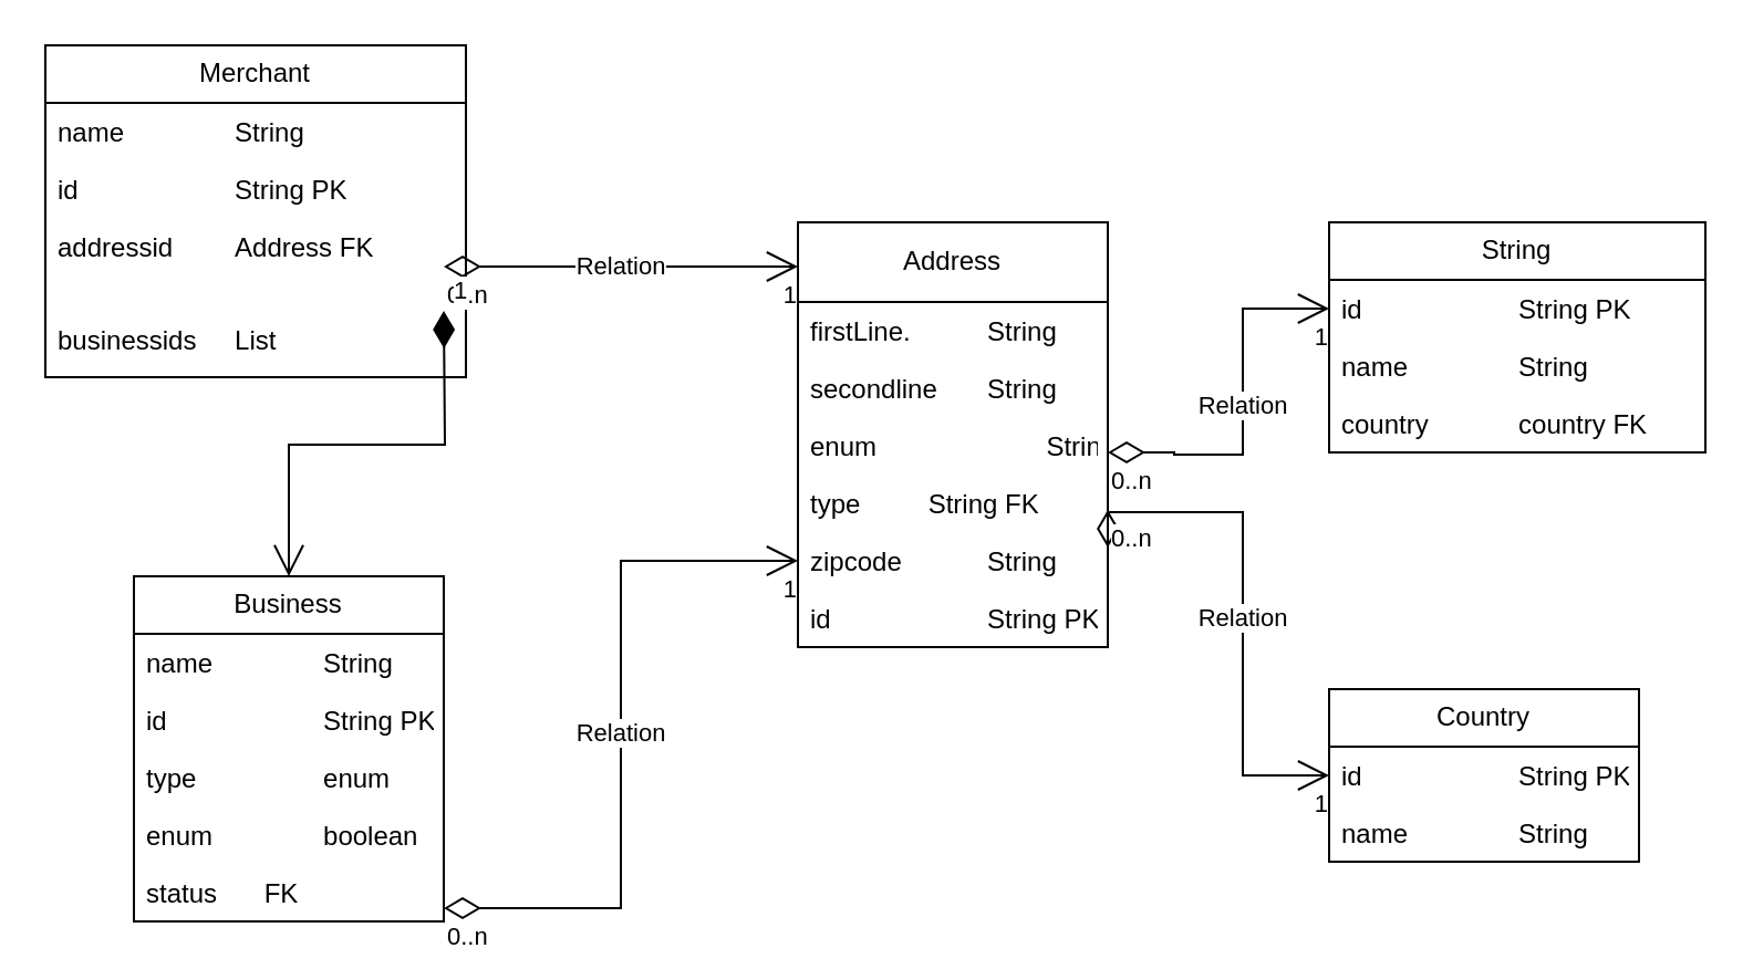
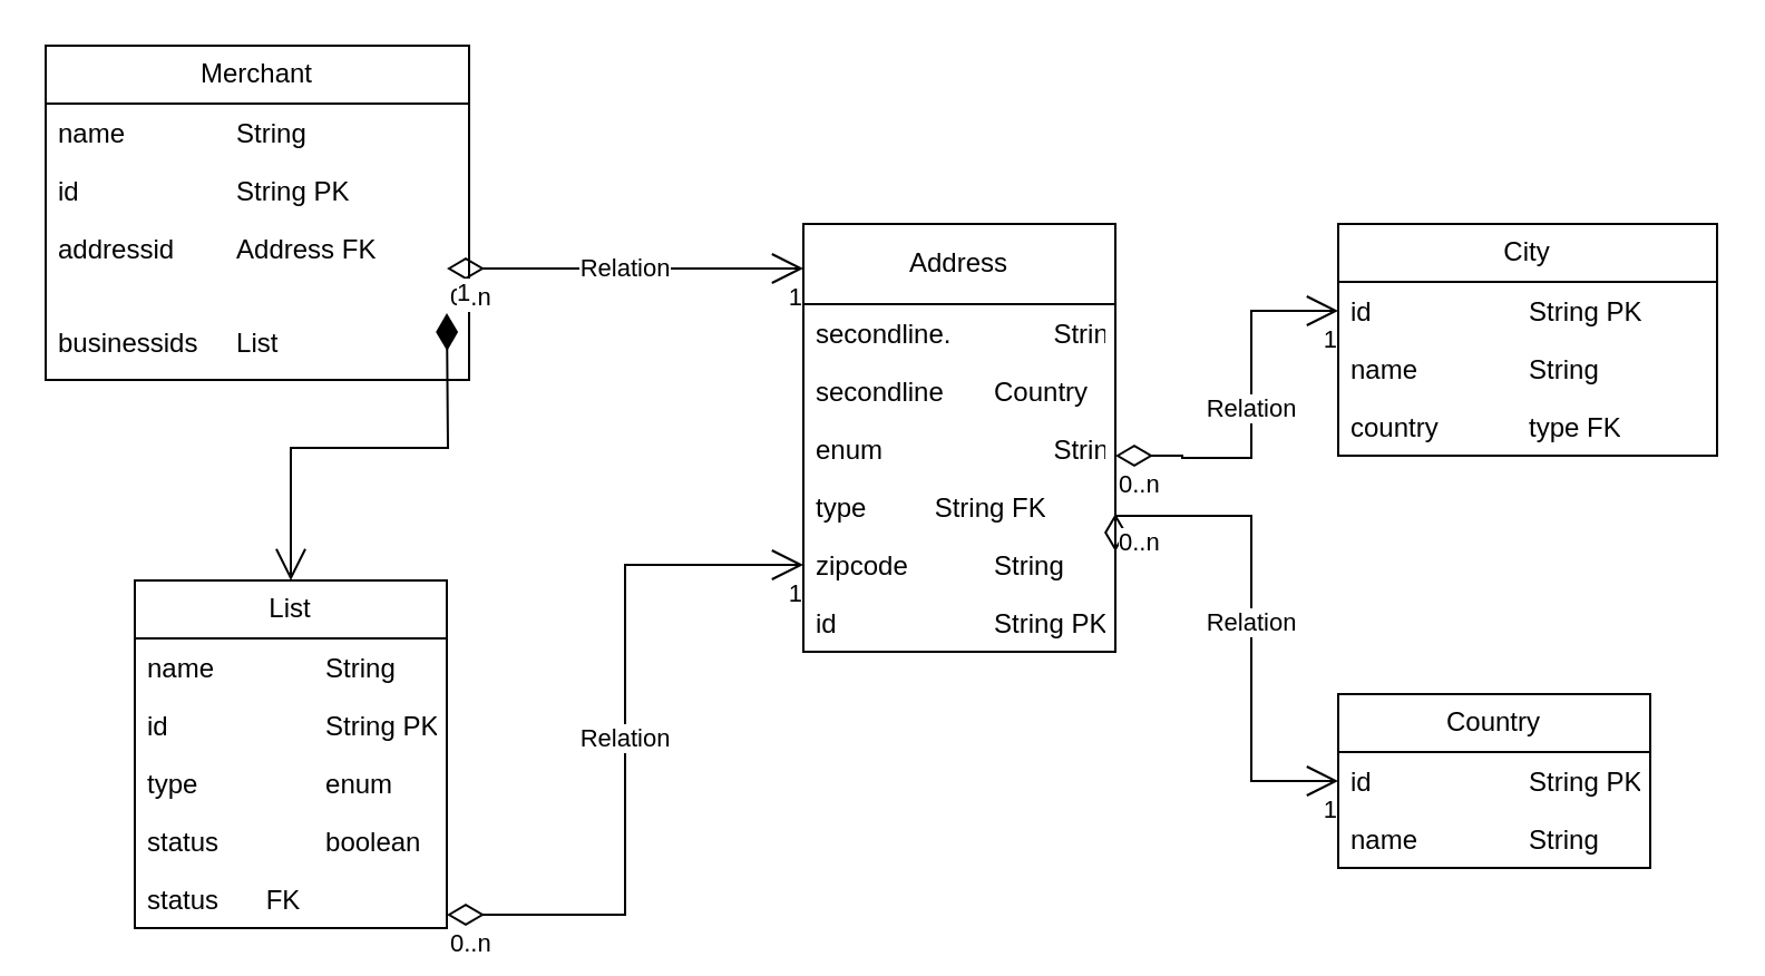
  <mxCell id="0" />
  <mxCell id="1" parent="0" />
  <mxCell id="2" value="Merchant" style="swimlane;fontStyle=0;childLayout=stackLayout;horizontal=1;startSize=26;fillColor=none;horizontalStack=0;resizeParent=1;resizeParentMax=0;resizeLast=0;collapsible=1;marginBottom=0;whiteSpace=wrap;html=1;" vertex="1" parent="1"><mxGeometry x="20" y="20" width="190" height="150" as="geometry"><mxRectangle x="100" y="190" width="90" height="30" as="alternateBounds" /></mxGeometry></mxCell>
  <mxCell id="3" value="name&lt;span style=&quot;white-space: pre;&quot;&gt;&#09;&lt;span style=&quot;white-space: pre;&quot;&gt;&#09;String&lt;/span&gt;&lt;/span&gt;" style="text;strokeColor=none;fillColor=none;align=left;verticalAlign=top;spacingLeft=4;spacingRight=4;overflow=hidden;rotatable=0;points=[[0,0.5],[1,0.5]];portConstraint=eastwest;whiteSpace=wrap;html=1;" vertex="1" parent="2"><mxGeometry y="26" width="190" height="26" as="geometry" /></mxCell>
  <mxCell id="4" value="id&lt;span style=&quot;white-space: pre;&quot;&gt;&#09;&lt;span style=&quot;white-space: pre;&quot;&gt;&#09;&lt;span style=&quot;white-space: pre;&quot;&gt;&#09;String PK&lt;/span&gt;&lt;/span&gt;&lt;/span&gt;" style="text;strokeColor=none;fillColor=none;align=left;verticalAlign=top;spacingLeft=4;spacingRight=4;overflow=hidden;rotatable=0;points=[[0,0.5],[1,0.5]];portConstraint=eastwest;whiteSpace=wrap;html=1;" vertex="1" parent="2"><mxGeometry y="52" width="190" height="26" as="geometry" /></mxCell>
  <mxCell id="5" value="addressid&lt;span style=&quot;white-space: pre;&quot;&gt;&#09;&lt;span style=&quot;white-space: pre;&quot;&gt;Address FK&lt;/span&gt;&lt;/span&gt;" style="text;strokeColor=none;fillColor=none;align=left;verticalAlign=top;spacingLeft=4;spacingRight=4;overflow=hidden;rotatable=0;points=[[0,0.5],[1,0.5]];portConstraint=eastwest;whiteSpace=wrap;html=1;" vertex="1" parent="2"><mxGeometry y="78" width="190" height="42" as="geometry" /></mxCell>
  <mxCell id="6" value="businessids&lt;span style=&quot;white-space: pre;&quot;&gt;&#09;&lt;span style=&quot;white-space: pre;&quot;&gt;List&lt;/span&gt;&lt;/span&gt;" style="text;strokeColor=none;fillColor=none;align=left;verticalAlign=top;spacingLeft=4;spacingRight=4;overflow=hidden;rotatable=0;points=[[0,0.5],[1,0.5]];portConstraint=eastwest;whiteSpace=wrap;html=1;" vertex="1" parent="2"><mxGeometry y="120" width="190" height="30" as="geometry" /></mxCell>
  <mxCell id="7" value="Address" style="swimlane;fontStyle=0;childLayout=stackLayout;horizontal=1;startSize=36;fillColor=none;horizontalStack=0;resizeParent=1;resizeParentMax=0;resizeLast=0;collapsible=1;marginBottom=0;whiteSpace=wrap;html=1;" vertex="1" parent="1"><mxGeometry x="360" y="100" width="140" height="192" as="geometry"><mxRectangle x="400" y="270" width="80" height="30" as="alternateBounds" /></mxGeometry></mxCell>
- <mxCell id="8" value="firstLine.&amp;nbsp;&lt;span style=&quot;white-space: pre;&quot;&gt;&#09;&lt;span style=&quot;white-space: pre;&quot;&gt;&#09;String&lt;/span&gt;&lt;/span&gt;" style="text;strokeColor=none;fillColor=none;align=left;verticalAlign=top;spacingLeft=4;spacingRight=4;overflow=hidden;rotatable=0;points=[[0,0.5],[1,0.5]];portConstraint=eastwest;whiteSpace=wrap;html=1;" vertex="1" parent="7"><mxGeometry y="36" width="140" height="26" as="geometry" /></mxCell>
- <mxCell id="9" value="secondline&lt;span style=&quot;white-space: pre;&quot;&gt;&#09;String&lt;/span&gt;" style="text;strokeColor=none;fillColor=none;align=left;verticalAlign=top;spacingLeft=4;spacingRight=4;overflow=hidden;rotatable=0;points=[[0,0.5],[1,0.5]];portConstraint=eastwest;whiteSpace=wrap;html=1;" vertex="1" parent="7"><mxGeometry y="62" width="140" height="26" as="geometry" /></mxCell>
+ <mxCell id="8" value="secondline.&amp;nbsp;&lt;span style=&quot;white-space: pre;&quot;&gt;&#09;&lt;span style=&quot;white-space: pre;&quot;&gt;&#09;String&lt;/span&gt;&lt;/span&gt;" style="text;strokeColor=none;fillColor=none;align=left;verticalAlign=top;spacingLeft=4;spacingRight=4;overflow=hidden;rotatable=0;points=[[0,0.5],[1,0.5]];portConstraint=eastwest;whiteSpace=wrap;html=1;" vertex="1" parent="7"><mxGeometry y="36" width="140" height="26" as="geometry" /></mxCell>
+ <mxCell id="9" value="secondline&lt;span style=&quot;white-space: pre;&quot;&gt;&#09;Country&lt;/span&gt;" style="text;strokeColor=none;fillColor=none;align=left;verticalAlign=top;spacingLeft=4;spacingRight=4;overflow=hidden;rotatable=0;points=[[0,0.5],[1,0.5]];portConstraint=eastwest;whiteSpace=wrap;html=1;" vertex="1" parent="7"><mxGeometry y="62" width="140" height="26" as="geometry" /></mxCell>
  <mxCell id="10" value="enum&lt;span style=&quot;white-space: pre;&quot;&gt;&#09;&lt;span style=&quot;white-space: pre;&quot;&gt;&#09;&lt;span style=&quot;white-space: pre;&quot;&gt;&#09;String FK&lt;/span&gt;&lt;/span&gt;&lt;/span&gt;" style="text;strokeColor=none;fillColor=none;align=left;verticalAlign=top;spacingLeft=4;spacingRight=4;overflow=hidden;rotatable=0;points=[[0,0.5],[1,0.5]];portConstraint=eastwest;whiteSpace=wrap;html=1;" vertex="1" parent="7"><mxGeometry y="88" width="140" height="26" as="geometry" /></mxCell>
  <mxCell id="11" value="type&lt;span style=&quot;white-space: pre;&quot;&gt;&#09;&lt;span style=&quot;white-space: pre;&quot;&gt;&#09;String FK&lt;/span&gt;&lt;/span&gt;" style="text;strokeColor=none;fillColor=none;align=left;verticalAlign=top;spacingLeft=4;spacingRight=4;overflow=hidden;rotatable=0;points=[[0,0.5],[1,0.5]];portConstraint=eastwest;whiteSpace=wrap;html=1;" vertex="1" parent="7"><mxGeometry y="114" width="140" height="26" as="geometry" /></mxCell>
  <mxCell id="12" value="zipcode&lt;span style=&quot;white-space: pre;&quot;&gt;&#09;&lt;span style=&quot;white-space: pre;&quot;&gt;&#09;String&lt;/span&gt;&lt;/span&gt;" style="text;strokeColor=none;fillColor=none;align=left;verticalAlign=top;spacingLeft=4;spacingRight=4;overflow=hidden;rotatable=0;points=[[0,0.5],[1,0.5]];portConstraint=eastwest;whiteSpace=wrap;html=1;" vertex="1" parent="7"><mxGeometry y="140" width="140" height="26" as="geometry" /></mxCell>
  <mxCell id="13" value="id&lt;span style=&quot;white-space: pre;&quot;&gt;&#09;&lt;span style=&quot;white-space: pre;&quot;&gt;&#09;&lt;span style=&quot;white-space: pre;&quot;&gt;&#09;String PK&lt;/span&gt;&lt;/span&gt;&lt;/span&gt;" style="text;strokeColor=none;fillColor=none;align=left;verticalAlign=top;spacingLeft=4;spacingRight=4;overflow=hidden;rotatable=0;points=[[0,0.5],[1,0.5]];portConstraint=eastwest;whiteSpace=wrap;html=1;" vertex="1" parent="7"><mxGeometry y="166" width="140" height="26" as="geometry" /></mxCell>
  <mxCell id="14" value="Relation" style="endArrow=open;html=1;endSize=12;startArrow=diamondThin;startSize=14;startFill=0;edgeStyle=orthogonalEdgeStyle;rounded=0;" edge="1" parent="1"><mxGeometry relative="1" as="geometry"><mxPoint x="200" y="120" as="sourcePoint" /><mxPoint x="360" y="120" as="targetPoint" /><Array as="points"><mxPoint x="280" y="120" /><mxPoint x="280" y="120" /></Array></mxGeometry></mxCell>
  <mxCell id="15" value="0..n" style="edgeLabel;resizable=0;html=1;align=left;verticalAlign=top;" connectable="0" vertex="1" parent="14"><mxGeometry x="-1" relative="1" as="geometry" /></mxCell>
  <mxCell id="16" value="1" style="edgeLabel;resizable=0;html=1;align=right;verticalAlign=top;" connectable="0" vertex="1" parent="14"><mxGeometry x="1" relative="1" as="geometry" /></mxCell>
- <mxCell id="17" value="Business" style="swimlane;fontStyle=0;childLayout=stackLayout;horizontal=1;startSize=26;fillColor=none;horizontalStack=0;resizeParent=1;resizeParentMax=0;resizeLast=0;collapsible=1;marginBottom=0;whiteSpace=wrap;html=1;" vertex="1" parent="1"><mxGeometry x="60" y="260" width="140" height="156" as="geometry"><mxRectangle x="100" y="430" width="90" height="30" as="alternateBounds" /></mxGeometry></mxCell>
+ <mxCell id="17" value="List" style="swimlane;fontStyle=0;childLayout=stackLayout;horizontal=1;startSize=26;fillColor=none;horizontalStack=0;resizeParent=1;resizeParentMax=0;resizeLast=0;collapsible=1;marginBottom=0;whiteSpace=wrap;html=1;" vertex="1" parent="1"><mxGeometry x="60" y="260" width="140" height="156" as="geometry"><mxRectangle x="100" y="430" width="90" height="30" as="alternateBounds" /></mxGeometry></mxCell>
  <mxCell id="18" value="name&lt;span style=&quot;white-space: pre;&quot;&gt;&#09;&lt;span style=&quot;white-space: pre;&quot;&gt;&#09;String&lt;/span&gt;&lt;/span&gt;" style="text;strokeColor=none;fillColor=none;align=left;verticalAlign=top;spacingLeft=4;spacingRight=4;overflow=hidden;rotatable=0;points=[[0,0.5],[1,0.5]];portConstraint=eastwest;whiteSpace=wrap;html=1;" vertex="1" parent="17"><mxGeometry y="26" width="140" height="26" as="geometry" /></mxCell>
  <mxCell id="19" value="id&lt;span style=&quot;white-space: pre;&quot;&gt;&#09;&lt;span style=&quot;white-space: pre;&quot;&gt;&#09;&lt;span style=&quot;white-space: pre;&quot;&gt;&#09;String PK&lt;/span&gt;&lt;/span&gt;&lt;/span&gt;" style="text;strokeColor=none;fillColor=none;align=left;verticalAlign=top;spacingLeft=4;spacingRight=4;overflow=hidden;rotatable=0;points=[[0,0.5],[1,0.5]];portConstraint=eastwest;whiteSpace=wrap;html=1;" vertex="1" parent="17"><mxGeometry y="52" width="140" height="26" as="geometry" /></mxCell>
  <mxCell id="20" value="type&lt;span style=&quot;white-space: pre;&quot;&gt;&#09;&lt;span style=&quot;white-space: pre;&quot;&gt;&#09;&lt;span style=&quot;white-space: pre;&quot;&gt;&#09;enum&lt;/span&gt;&lt;/span&gt;&lt;/span&gt;" style="text;strokeColor=none;fillColor=none;align=left;verticalAlign=top;spacingLeft=4;spacingRight=4;overflow=hidden;rotatable=0;points=[[0,0.5],[1,0.5]];portConstraint=eastwest;whiteSpace=wrap;html=1;" vertex="1" parent="17"><mxGeometry y="78" width="140" height="26" as="geometry" /></mxCell>
- <mxCell id="21" value="enum&lt;span style=&quot;white-space: pre;&quot;&gt;&#09;&lt;span style=&quot;white-space: pre;&quot;&gt;&#09;boolean&lt;/span&gt;&lt;/span&gt;" style="text;strokeColor=none;fillColor=none;align=left;verticalAlign=top;spacingLeft=4;spacingRight=4;overflow=hidden;rotatable=0;points=[[0,0.5],[1,0.5]];portConstraint=eastwest;whiteSpace=wrap;html=1;" vertex="1" parent="17"><mxGeometry y="104" width="140" height="26" as="geometry" /></mxCell>
+ <mxCell id="21" value="status&lt;span style=&quot;white-space: pre;&quot;&gt;&#09;&lt;span style=&quot;white-space: pre;&quot;&gt;&#09;boolean&lt;/span&gt;&lt;/span&gt;" style="text;strokeColor=none;fillColor=none;align=left;verticalAlign=top;spacingLeft=4;spacingRight=4;overflow=hidden;rotatable=0;points=[[0,0.5],[1,0.5]];portConstraint=eastwest;whiteSpace=wrap;html=1;" vertex="1" parent="17"><mxGeometry y="104" width="140" height="26" as="geometry" /></mxCell>
  <mxCell id="22" value="status&amp;nbsp;&lt;span style=&quot;white-space: pre;&quot;&gt;&#09;FK&lt;/span&gt;" style="text;strokeColor=none;fillColor=none;align=left;verticalAlign=top;spacingLeft=4;spacingRight=4;overflow=hidden;rotatable=0;points=[[0,0.5],[1,0.5]];portConstraint=eastwest;whiteSpace=wrap;html=1;" vertex="1" parent="17"><mxGeometry y="130" width="140" height="26" as="geometry" /></mxCell>
  <mxCell id="23" value="Relation" style="endArrow=open;html=1;endSize=12;startArrow=diamondThin;startSize=14;startFill=0;edgeStyle=orthogonalEdgeStyle;rounded=0;entryX=0;entryY=0.5;entryDx=0;entryDy=0;" edge="1" parent="1" target="12"><mxGeometry relative="1" as="geometry"><mxPoint x="200" y="410" as="sourcePoint" /><mxPoint x="280" y="160" as="targetPoint" /><Array as="points"><mxPoint x="280" y="410" /><mxPoint x="280" y="253" /></Array><mxPoint as="offset" /></mxGeometry></mxCell>
  <mxCell id="24" value="0..n" style="edgeLabel;resizable=0;html=1;align=left;verticalAlign=top;" connectable="0" vertex="1" parent="23"><mxGeometry x="-1" relative="1" as="geometry" /></mxCell>
  <mxCell id="25" value="1" style="edgeLabel;resizable=0;html=1;align=right;verticalAlign=top;" connectable="0" vertex="1" parent="23"><mxGeometry x="1" relative="1" as="geometry" /></mxCell>
  <mxCell id="26" value="1" style="endArrow=open;html=1;endSize=12;startArrow=diamondThin;startSize=14;startFill=1;edgeStyle=orthogonalEdgeStyle;align=left;verticalAlign=bottom;rounded=0;" edge="1" parent="1" target="17"><mxGeometry x="-1" y="3" relative="1" as="geometry"><mxPoint x="200" y="140" as="sourcePoint" /><mxPoint x="240" y="280" as="targetPoint" /></mxGeometry></mxCell>
- <mxCell id="27" value="String" style="swimlane;fontStyle=0;childLayout=stackLayout;horizontal=1;startSize=26;fillColor=none;horizontalStack=0;resizeParent=1;resizeParentMax=0;resizeLast=0;collapsible=1;marginBottom=0;whiteSpace=wrap;html=1;" vertex="1" parent="1"><mxGeometry x="600" y="100" width="170" height="104" as="geometry" /></mxCell>
+ <mxCell id="27" value="City" style="swimlane;fontStyle=0;childLayout=stackLayout;horizontal=1;startSize=26;fillColor=none;horizontalStack=0;resizeParent=1;resizeParentMax=0;resizeLast=0;collapsible=1;marginBottom=0;whiteSpace=wrap;html=1;" vertex="1" parent="1"><mxGeometry x="600" y="100" width="170" height="104" as="geometry" /></mxCell>
  <mxCell id="28" value="id&lt;span style=&quot;white-space: pre;&quot;&gt;&#09;&lt;span style=&quot;white-space: pre;&quot;&gt;&#09;&lt;span style=&quot;white-space: pre;&quot;&gt;&#09;String PK&lt;/span&gt;&lt;/span&gt;&lt;/span&gt;" style="text;strokeColor=none;fillColor=none;align=left;verticalAlign=top;spacingLeft=4;spacingRight=4;overflow=hidden;rotatable=0;points=[[0,0.5],[1,0.5]];portConstraint=eastwest;whiteSpace=wrap;html=1;" vertex="1" parent="27"><mxGeometry y="26" width="170" height="26" as="geometry" /></mxCell>
  <mxCell id="29" value="name&lt;span style=&quot;white-space: pre;&quot;&gt;&#09;&lt;span style=&quot;white-space: pre;&quot;&gt;&#09;String &lt;/span&gt;&lt;/span&gt;" style="text;strokeColor=none;fillColor=none;align=left;verticalAlign=top;spacingLeft=4;spacingRight=4;overflow=hidden;rotatable=0;points=[[0,0.5],[1,0.5]];portConstraint=eastwest;whiteSpace=wrap;html=1;" vertex="1" parent="27"><mxGeometry y="52" width="170" height="26" as="geometry" /></mxCell>
- <mxCell id="30" value="country&amp;nbsp;&lt;span style=&quot;white-space: pre;&quot;&gt;&#09;&lt;span style=&quot;white-space: pre;&quot;&gt;&#09;country FK&lt;/span&gt;&lt;/span&gt;" style="text;strokeColor=none;fillColor=none;align=left;verticalAlign=top;spacingLeft=4;spacingRight=4;overflow=hidden;rotatable=0;points=[[0,0.5],[1,0.5]];portConstraint=eastwest;whiteSpace=wrap;html=1;" vertex="1" parent="27"><mxGeometry y="78" width="170" height="26" as="geometry" /></mxCell>
+ <mxCell id="30" value="country&amp;nbsp;&lt;span style=&quot;white-space: pre;&quot;&gt;&#09;&lt;span style=&quot;white-space: pre;&quot;&gt;&#09;type FK&lt;/span&gt;&lt;/span&gt;" style="text;strokeColor=none;fillColor=none;align=left;verticalAlign=top;spacingLeft=4;spacingRight=4;overflow=hidden;rotatable=0;points=[[0,0.5],[1,0.5]];portConstraint=eastwest;whiteSpace=wrap;html=1;" vertex="1" parent="27"><mxGeometry y="78" width="170" height="26" as="geometry" /></mxCell>
  <mxCell id="31" value="Country" style="swimlane;fontStyle=0;childLayout=stackLayout;horizontal=1;startSize=26;fillColor=none;horizontalStack=0;resizeParent=1;resizeParentMax=0;resizeLast=0;collapsible=1;marginBottom=0;whiteSpace=wrap;html=1;" vertex="1" parent="1"><mxGeometry x="600" y="311" width="140" height="78" as="geometry" /></mxCell>
  <mxCell id="32" value="id&lt;span style=&quot;white-space: pre;&quot;&gt;&#09;&lt;span style=&quot;white-space: pre;&quot;&gt;&#09;&lt;span style=&quot;white-space: pre;&quot;&gt;&#09;String PK&lt;/span&gt;&lt;/span&gt;&lt;/span&gt;" style="text;strokeColor=none;fillColor=none;align=left;verticalAlign=top;spacingLeft=4;spacingRight=4;overflow=hidden;rotatable=0;points=[[0,0.5],[1,0.5]];portConstraint=eastwest;whiteSpace=wrap;html=1;" vertex="1" parent="31"><mxGeometry y="26" width="140" height="26" as="geometry" /></mxCell>
  <mxCell id="33" value="name&lt;span style=&quot;white-space: pre;&quot;&gt;&#09;&lt;span style=&quot;white-space: pre;&quot;&gt;&#09;String&lt;/span&gt;&lt;/span&gt;" style="text;strokeColor=none;fillColor=none;align=left;verticalAlign=top;spacingLeft=4;spacingRight=4;overflow=hidden;rotatable=0;points=[[0,0.5],[1,0.5]];portConstraint=eastwest;whiteSpace=wrap;html=1;" vertex="1" parent="31"><mxGeometry y="52" width="140" height="26" as="geometry" /></mxCell>
  <mxCell id="34" value="Relation" style="endArrow=open;html=1;endSize=12;startArrow=diamondThin;startSize=14;startFill=0;edgeStyle=orthogonalEdgeStyle;rounded=0;entryX=0;entryY=0.5;entryDx=0;entryDy=0;" edge="1" parent="1" target="28"><mxGeometry relative="1" as="geometry"><mxPoint x="500" y="204" as="sourcePoint" /><mxPoint x="560" y="130" as="targetPoint" /><Array as="points"><mxPoint x="530" y="204" /><mxPoint x="530" y="205" /><mxPoint x="561" y="205" /><mxPoint x="561" y="139" /></Array></mxGeometry></mxCell>
  <mxCell id="35" value="0..n" style="edgeLabel;resizable=0;html=1;align=left;verticalAlign=top;" connectable="0" vertex="1" parent="34"><mxGeometry x="-1" relative="1" as="geometry" /></mxCell>
  <mxCell id="36" value="1" style="edgeLabel;resizable=0;html=1;align=right;verticalAlign=top;" connectable="0" vertex="1" parent="34"><mxGeometry x="1" relative="1" as="geometry" /></mxCell>
  <mxCell id="37" value="Relation" style="endArrow=open;html=1;endSize=12;startArrow=diamondThin;startSize=14;startFill=0;edgeStyle=orthogonalEdgeStyle;rounded=0;entryX=0;entryY=0.5;entryDx=0;entryDy=0;" edge="1" parent="1" target="32"><mxGeometry relative="1" as="geometry"><mxPoint x="500" y="230" as="sourcePoint" /><mxPoint x="560" y="360" as="targetPoint" /><Array as="points"><mxPoint x="500" y="231" /><mxPoint x="561" y="231" /><mxPoint x="561" y="350" /></Array></mxGeometry></mxCell>
  <mxCell id="38" value="0..n" style="edgeLabel;resizable=0;html=1;align=left;verticalAlign=top;" connectable="0" vertex="1" parent="37"><mxGeometry x="-1" relative="1" as="geometry" /></mxCell>
  <mxCell id="39" value="1" style="edgeLabel;resizable=0;html=1;align=right;verticalAlign=top;" connectable="0" vertex="1" parent="37"><mxGeometry x="1" relative="1" as="geometry" /></mxCell>
